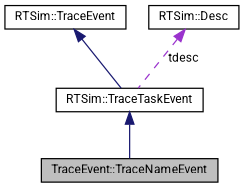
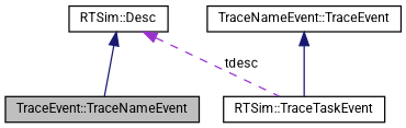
  digraph {
    fontname=Roboto
    node [color=black fillcolor=white fontname=Roboto fontsize=10 shape=record style=filled]
    edge [color=midnightblue dir=back fontname=Roboto fontsize=10 labelfontname=Helvetica labelfontsize=10 style=solid]
    n1 [fillcolor=grey75 fontcolor=black height=0.2 label="TraceEvent::TraceNameEvent" width=0.4]
    n2 [height=0.2 label="RTSim::TraceTaskEvent" width=0.4]
-   n3 [height=0.2 label="RTSim::TraceEvent" width=0.4]
+   n3 [height=0.2 label="TraceNameEvent::TraceEvent" width=0.4]
    n4 [height=0.2 label="RTSim::Desc" width=0.4]
-   n2 -> n1
+   n4 -> n1
    n3 -> n2
    n4 -> n2 [color=darkorchid3 label=" tdesc" style=dashed]
  }
